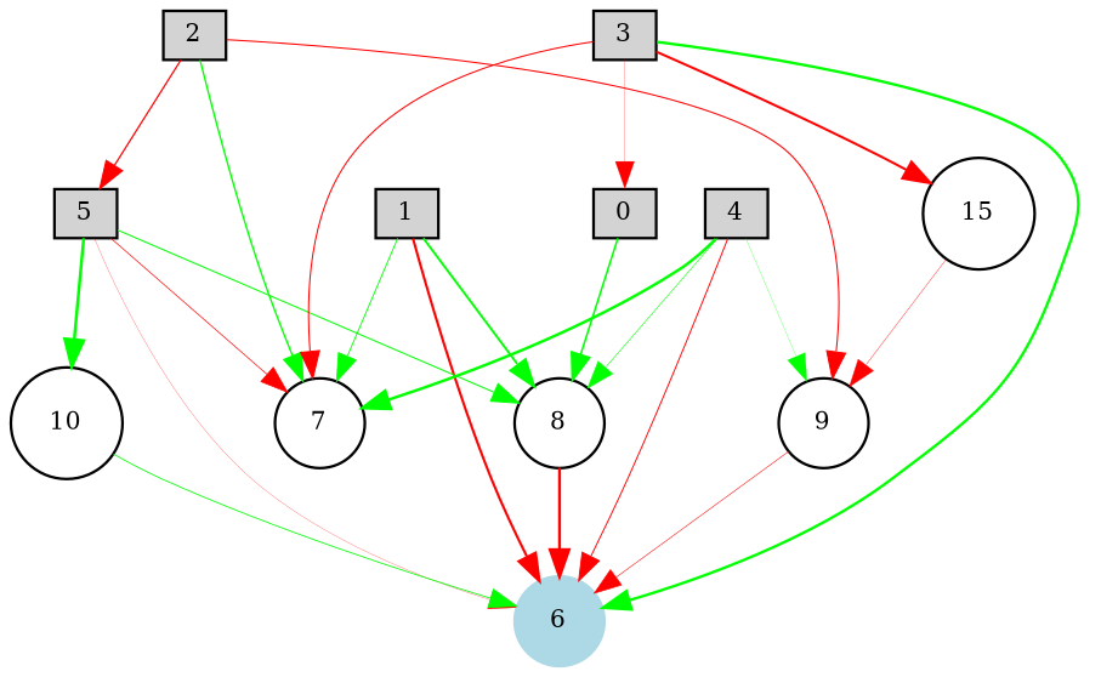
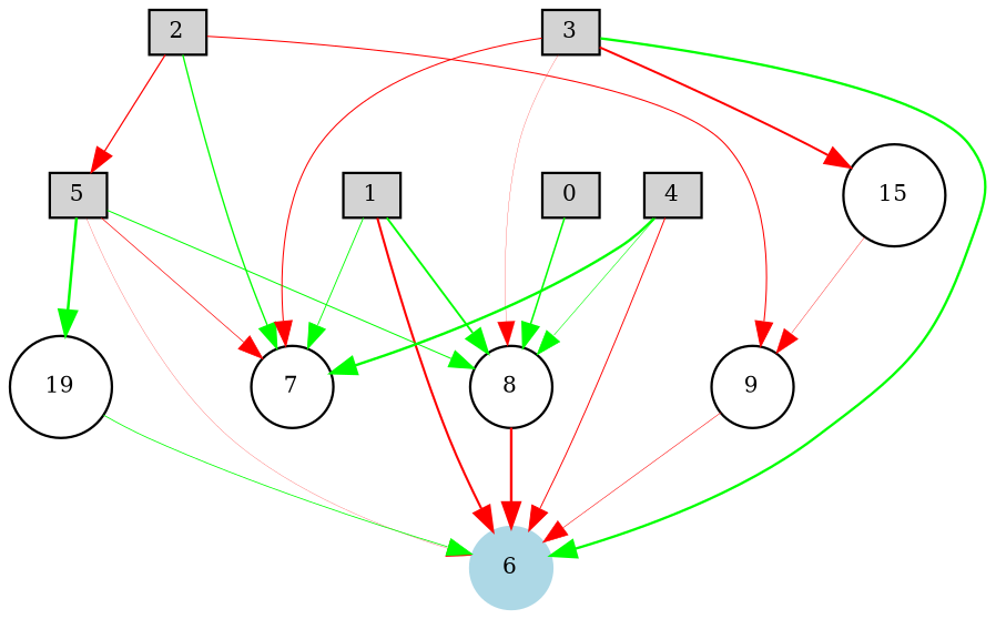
  digraph {
    node [fontsize=9 shape=box style=filled]
    edge [color=red style=solid]
    0 [height=0.2 width=0.2]
    8 [height=0.2 shape=circle width=0.2 style=""]
    6 [color=lightblue height=0.2 shape=circle width=0.2]
    1 [height=0.2 width=0.2]
    7 [height=0.2 shape=circle width=0.2 style=""]
    2 [height=0.2 width=0.2]
    9 [height=0.2 shape=circle width=0.2 style=""]
    5 [height=0.2 width=0.2]
-   10 [height=0.2 shape=circle width=0.2 style=""]
+   10 [height=0.2 shape=circle width=0.2 label=19 style=""]
    3 [height=0.2 width=0.2]
    n11 [height=0.2 label=15 shape=circle width=0.2 style=""]
    4 [height=0.2 width=0.2]
    0 -> 8 [color=green penwidth=0.675013541927]
    8 -> 6 [penwidth=1.04926084947]
    1 -> 8 [color=green penwidth=0.820212865783]
    1 -> 6 [penwidth=0.920977682686]
    1 -> 7 [color=green penwidth=0.390641375753]
    2 -> 7 [color=green penwidth=0.591565009035]
    2 -> 9 [penwidth=0.459237041647]
    2 -> 5 [penwidth=0.538969277876]
    9 -> 6 [penwidth=0.234851502905]
    5 -> 8 [color=green penwidth=0.438267523654]
    5 -> 6 [penwidth=0.102260877668]
    5 -> 7 [penwidth=0.294969932647]
    5 -> 10 [color=green penwidth=1.1]
    10 -> 6 [color=green penwidth=0.344086376822]
-   3 -> 0 [penwidth=0.104028110346]
+   3 -> 8 [penwidth=0.104028110346]
    3 -> 6 [color=green penwidth=1.01471841512]
    3 -> 7 [penwidth=0.452952467909]
    3 -> n11 [penwidth=0.873056754317]
    n11 -> 9 [penwidth=0.165003001039]
    4 -> 8 [color=green penwidth=0.250861538244]
    4 -> 6 [penwidth=0.414949001389]
    4 -> 7 [color=green penwidth=1.05332802698]
-   4 -> 9 [color=green penwidth=0.115423882877]
  }
